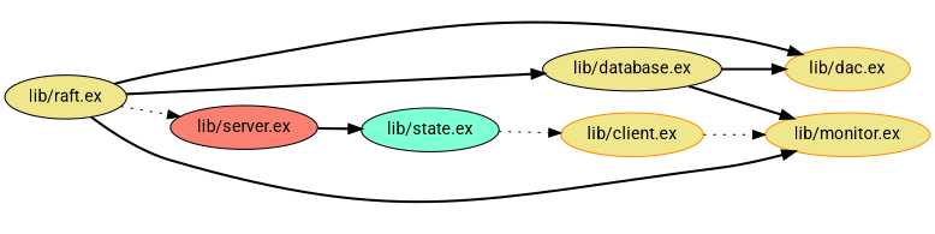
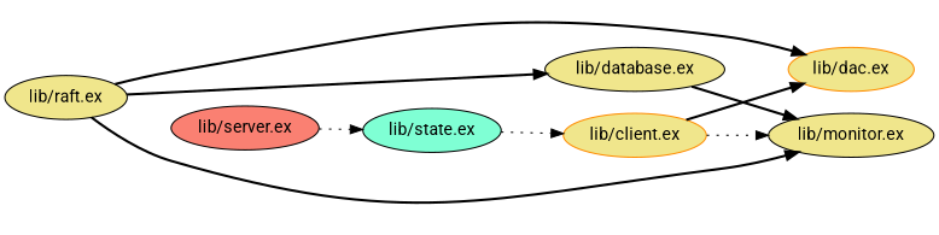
  digraph {
    fontname=Roboto
    rankdir=LR
    node [color=black fillcolor=khaki fontname=Roboto style=filled]
    edge [fontname=Roboto style=bold]
    "lib/client.ex" [color=darkorange]
    "lib/dac.ex" [color=darkorange]
-   "lib/monitor.ex" [color=darkorange]
+   "lib/monitor.ex"
    "lib/database.ex"
    "lib/raft.ex"
    "lib/server.ex" [fillcolor=salmon]
    "lib/state.ex" [fillcolor=aquamarine]
-   "lib/database.ex" -> "lib/dac.ex"
+   "lib/client.ex" -> "lib/dac.ex"
    "lib/client.ex" -> "lib/monitor.ex" [style=dotted]
    "lib/database.ex" -> "lib/monitor.ex"
    "lib/raft.ex" -> "lib/dac.ex"
    "lib/raft.ex" -> "lib/monitor.ex"
    "lib/raft.ex" -> "lib/database.ex"
-   "lib/raft.ex" -> "lib/server.ex" [style=dotted]
-   "lib/server.ex" -> "lib/state.ex"
+   "lib/server.ex" -> "lib/state.ex" [style=dotted]
    "lib/state.ex" -> "lib/client.ex" [style=dotted]
  }
